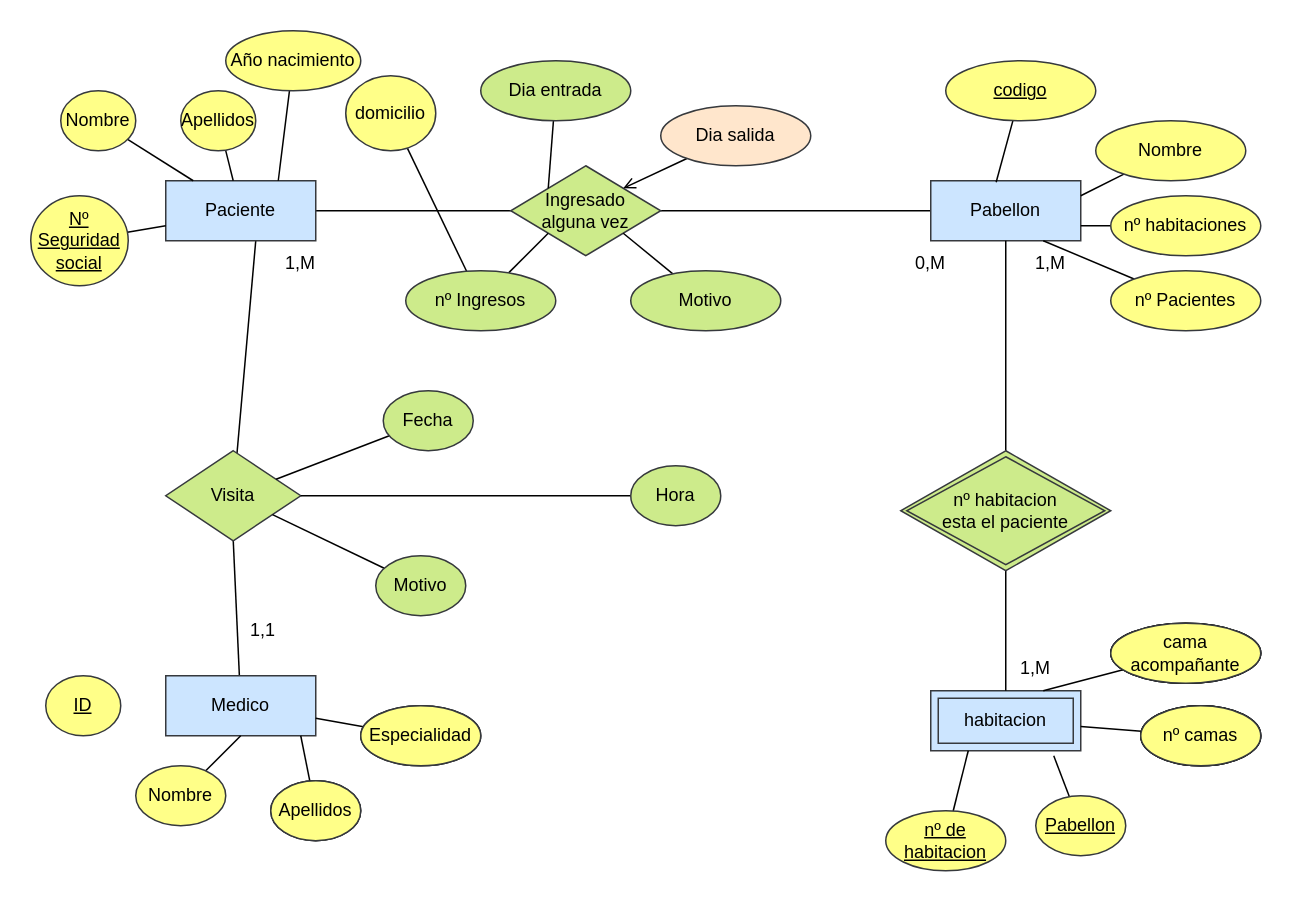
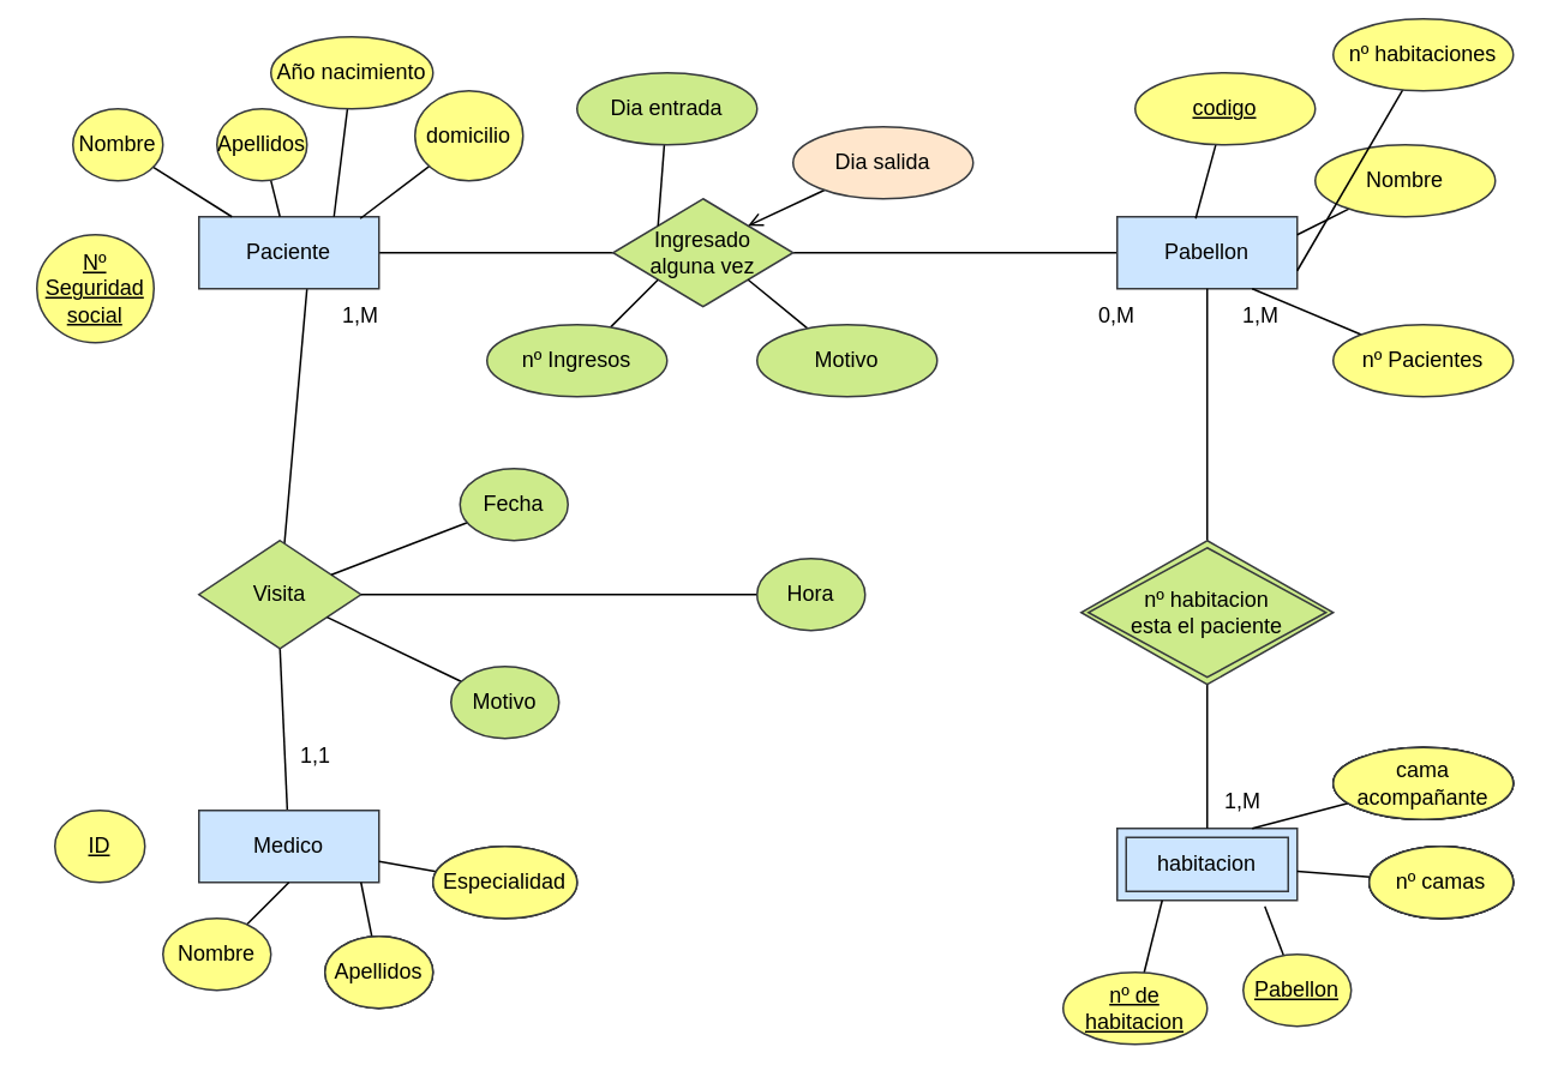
  <mxCell id="0" />
  <mxCell id="1" parent="0" />
  <mxCell id="2" style="edgeStyle=none;rounded=0;orthogonalLoop=1;jettySize=auto;html=1;entryX=0.5;entryY=1;entryDx=0;entryDy=0;endArrow=none;endFill=0;" parent="1" source="3" target="15" edge="1"><mxGeometry relative="1" as="geometry" /></mxCell>
  <mxCell id="3" value="Medico" style="whiteSpace=wrap;html=1;align=center;fillColor=#cce5ff;strokeColor=#36393d;" parent="1" vertex="1"><mxGeometry x="110" y="450" width="100" height="40" as="geometry" /></mxCell>
  <mxCell id="4" style="edgeStyle=none;rounded=0;orthogonalLoop=1;jettySize=auto;html=1;entryX=0.5;entryY=1;entryDx=0;entryDy=0;endArrow=none;endFill=0;" parent="1" source="5" target="3" edge="1"><mxGeometry relative="1" as="geometry" /></mxCell>
  <mxCell id="5" value="Nombre" style="ellipse;whiteSpace=wrap;html=1;align=center;fillColor=#ffff88;strokeColor=#36393d;" parent="1" vertex="1"><mxGeometry x="90" y="510" width="60" height="40" as="geometry" /></mxCell>
  <mxCell id="6" style="edgeStyle=none;rounded=0;orthogonalLoop=1;jettySize=auto;html=1;entryX=0.9;entryY=1;entryDx=0;entryDy=0;entryPerimeter=0;endArrow=none;endFill=0;" parent="1" source="7" target="3" edge="1"><mxGeometry relative="1" as="geometry" /></mxCell>
  <mxCell id="7" value="Apellidos" style="ellipse;whiteSpace=wrap;html=1;align=center;" parent="1" vertex="1"><mxGeometry x="180" y="520" width="60" height="40" as="geometry" /></mxCell>
  <mxCell id="8" style="edgeStyle=none;rounded=0;orthogonalLoop=1;jettySize=auto;html=1;endArrow=none;endFill=0;" parent="1" source="9" target="3" edge="1"><mxGeometry relative="1" as="geometry" /></mxCell>
  <mxCell id="9" value="Especialidad" style="ellipse;whiteSpace=wrap;html=1;align=center;" parent="1" vertex="1"><mxGeometry x="240" y="470" width="80" height="40" as="geometry" /></mxCell>
  <mxCell id="10" value="ID" style="ellipse;whiteSpace=wrap;html=1;align=center;fontStyle=4;fillColor=#ffff88;strokeColor=#36393d;" parent="1" vertex="1"><mxGeometry x="30" y="450" width="50" height="40" as="geometry" /></mxCell>
  <mxCell id="11" style="edgeStyle=none;rounded=0;orthogonalLoop=1;jettySize=auto;html=1;exitX=0;exitY=0.5;exitDx=0;exitDy=0;endArrow=none;endFill=0;" parent="1" source="9" target="9" edge="1"><mxGeometry relative="1" as="geometry" /></mxCell>
  <mxCell id="12" value="Especialidad" style="ellipse;whiteSpace=wrap;html=1;align=center;fillColor=#ffff88;strokeColor=#36393d;" parent="1" vertex="1"><mxGeometry x="240" y="470" width="80" height="40" as="geometry" /></mxCell>
  <mxCell id="13" value="Apellidos" style="ellipse;whiteSpace=wrap;html=1;align=center;fillColor=#ffff88;strokeColor=#36393d;" parent="1" vertex="1"><mxGeometry x="180" y="520" width="60" height="40" as="geometry" /></mxCell>
  <mxCell id="14" style="edgeStyle=none;rounded=0;orthogonalLoop=1;jettySize=auto;html=1;entryX=0.6;entryY=1;entryDx=0;entryDy=0;endArrow=none;endFill=0;entryPerimeter=0;" parent="1" source="15" target="18" edge="1"><mxGeometry relative="1" as="geometry" /></mxCell>
  <mxCell id="15" value="Visita" style="shape=rhombus;perimeter=rhombusPerimeter;whiteSpace=wrap;html=1;align=center;fillColor=#cdeb8b;strokeColor=#36393d;" parent="1" vertex="1"><mxGeometry x="110" y="300" width="90" height="60" as="geometry" /></mxCell>
  <mxCell id="16" value="habitacion" style="shape=ext;margin=3;double=1;whiteSpace=wrap;html=1;align=center;fillColor=#cce5ff;strokeColor=#36393d;" parent="1" vertex="1"><mxGeometry x="620" y="460" width="100" height="40" as="geometry" /></mxCell>
  <mxCell id="17" style="edgeStyle=none;rounded=0;orthogonalLoop=1;jettySize=auto;html=1;entryX=0;entryY=0.5;entryDx=0;entryDy=0;endArrow=none;endFill=0;" parent="1" source="18" target="36" edge="1"><mxGeometry relative="1" as="geometry" /></mxCell>
  <mxCell id="18" value="Paciente" style="whiteSpace=wrap;html=1;align=center;fillColor=#cce5ff;strokeColor=#36393d;" parent="1" vertex="1"><mxGeometry x="110" y="120" width="100" height="40" as="geometry" /></mxCell>
  <mxCell id="19" style="edgeStyle=none;rounded=0;orthogonalLoop=1;jettySize=auto;html=1;endArrow=none;endFill=0;" parent="1" source="20" target="15" edge="1"><mxGeometry relative="1" as="geometry" /></mxCell>
  <mxCell id="20" value="Fecha" style="ellipse;whiteSpace=wrap;html=1;align=center;fillColor=#cdeb8b;strokeColor=#36393d;" parent="1" vertex="1"><mxGeometry x="255" y="260" width="60" height="40" as="geometry" /></mxCell>
  <mxCell id="21" style="edgeStyle=none;rounded=0;orthogonalLoop=1;jettySize=auto;html=1;entryX=1;entryY=0.5;entryDx=0;entryDy=0;endArrow=none;endFill=0;" parent="1" source="22" target="15" edge="1"><mxGeometry relative="1" as="geometry" /></mxCell>
  <mxCell id="22" value="Hora" style="ellipse;whiteSpace=wrap;html=1;align=center;fillColor=#cdeb8b;strokeColor=#36393d;" parent="1" vertex="1"><mxGeometry x="420" y="310" width="60" height="40" as="geometry" /></mxCell>
  <mxCell id="23" style="edgeStyle=none;rounded=0;orthogonalLoop=1;jettySize=auto;html=1;endArrow=none;endFill=0;" parent="1" source="24" target="15" edge="1"><mxGeometry relative="1" as="geometry" /></mxCell>
  <mxCell id="24" value="Motivo" style="ellipse;whiteSpace=wrap;html=1;align=center;fillColor=#cdeb8b;strokeColor=#36393d;" parent="1" vertex="1"><mxGeometry x="250" y="370" width="60" height="40" as="geometry" /></mxCell>
- <mxCell id="25" style="edgeStyle=none;rounded=0;orthogonalLoop=1;jettySize=auto;html=1;endArrow=none;endFill=0;" parent="1" source="26" target="45" edge="1"><mxGeometry relative="1" as="geometry" /></mxCell>
+ <mxCell id="25" style="edgeStyle=none;rounded=0;orthogonalLoop=1;jettySize=auto;html=1;entryX=0.896;entryY=0.025;entryDx=0;entryDy=0;entryPerimeter=0;endArrow=none;endFill=0;" parent="1" source="26" target="18" edge="1"><mxGeometry relative="1" as="geometry" /></mxCell>
  <mxCell id="26" value="domicilio" style="ellipse;whiteSpace=wrap;html=1;align=center;fillColor=#ffff88;strokeColor=#36393d;" parent="1" vertex="1"><mxGeometry x="230" y="50" width="60" height="50" as="geometry" /></mxCell>
  <mxCell id="27" style="edgeStyle=none;rounded=0;orthogonalLoop=1;jettySize=auto;html=1;endArrow=none;endFill=0;" parent="1" source="28" target="18" edge="1"><mxGeometry relative="1" as="geometry" /></mxCell>
  <mxCell id="28" value="Apellidos" style="ellipse;whiteSpace=wrap;html=1;align=center;fillColor=#ffff88;strokeColor=#36393d;" parent="1" vertex="1"><mxGeometry x="120" y="60" width="50" height="40" as="geometry" /></mxCell>
  <mxCell id="29" style="edgeStyle=none;rounded=0;orthogonalLoop=1;jettySize=auto;html=1;endArrow=none;endFill=0;" parent="1" source="30" target="18" edge="1"><mxGeometry relative="1" as="geometry" /></mxCell>
  <mxCell id="30" value="Nombre" style="ellipse;whiteSpace=wrap;html=1;align=center;fillColor=#ffff88;strokeColor=#36393d;" parent="1" vertex="1"><mxGeometry x="40" y="60" width="50" height="40" as="geometry" /></mxCell>
- <mxCell id="31" style="edgeStyle=none;rounded=0;orthogonalLoop=1;jettySize=auto;html=1;entryX=0;entryY=0.75;entryDx=0;entryDy=0;endArrow=none;endFill=0;" parent="1" source="32" target="18" edge="1"><mxGeometry relative="1" as="geometry" /></mxCell>
  <mxCell id="32" value="Nº Seguridad social" style="ellipse;whiteSpace=wrap;html=1;align=center;fontStyle=4;fillColor=#ffff88;strokeColor=#36393d;" parent="1" vertex="1"><mxGeometry x="20" y="130" width="65" height="60" as="geometry" /></mxCell>
  <mxCell id="33" style="edgeStyle=none;rounded=0;orthogonalLoop=1;jettySize=auto;html=1;entryX=0.75;entryY=0;entryDx=0;entryDy=0;endArrow=none;endFill=0;" parent="1" source="34" target="18" edge="1"><mxGeometry relative="1" as="geometry" /></mxCell>
  <mxCell id="34" value="Año nacimiento" style="ellipse;whiteSpace=wrap;html=1;align=center;fillColor=#ffff88;strokeColor=#36393d;" parent="1" vertex="1"><mxGeometry x="150" y="20" width="90" height="40" as="geometry" /></mxCell>
  <mxCell id="35" style="edgeStyle=none;rounded=0;orthogonalLoop=1;jettySize=auto;html=1;entryX=0;entryY=0.5;entryDx=0;entryDy=0;endArrow=none;endFill=0;" parent="1" source="36" target="37" edge="1"><mxGeometry relative="1" as="geometry" /></mxCell>
  <mxCell id="36" value="Ingresado&lt;br&gt;alguna vez" style="shape=rhombus;perimeter=rhombusPerimeter;whiteSpace=wrap;html=1;align=center;fillColor=#cdeb8b;strokeColor=#36393d;" parent="1" vertex="1"><mxGeometry x="340" y="110" width="100" height="60" as="geometry" /></mxCell>
  <mxCell id="37" value="Pabellon" style="whiteSpace=wrap;html=1;align=center;fillColor=#cce5ff;strokeColor=#36393d;" parent="1" vertex="1"><mxGeometry x="620" y="120" width="100" height="40" as="geometry" /></mxCell>
  <mxCell id="38" style="edgeStyle=none;rounded=0;orthogonalLoop=1;jettySize=auto;html=1;entryX=0;entryY=0;entryDx=0;entryDy=0;endArrow=none;endFill=0;" parent="1" source="39" target="36" edge="1"><mxGeometry relative="1" as="geometry" /></mxCell>
  <mxCell id="39" value="Dia entrada" style="ellipse;whiteSpace=wrap;html=1;align=center;fillColor=#cdeb8b;strokeColor=#36393d;" parent="1" vertex="1"><mxGeometry x="320" y="40" width="100" height="40" as="geometry" /></mxCell>
  <mxCell id="40" style="edgeStyle=none;rounded=0;orthogonalLoop=1;jettySize=auto;html=1;entryX=1;entryY=0;entryDx=0;entryDy=0;endArrow=open;endFill=0;" parent="1" source="41" target="36" edge="1"><mxGeometry relative="1" as="geometry" /></mxCell>
  <mxCell id="41" value="Dia salida" style="ellipse;whiteSpace=wrap;html=1;align=center;fillColor=#ffe6cc;strokeColor=#36393d;" parent="1" vertex="1"><mxGeometry x="440" y="70" width="100" height="40" as="geometry" /></mxCell>
  <mxCell id="42" style="edgeStyle=none;rounded=0;orthogonalLoop=1;jettySize=auto;html=1;entryX=1;entryY=1;entryDx=0;entryDy=0;endArrow=none;endFill=0;" parent="1" source="43" target="36" edge="1"><mxGeometry relative="1" as="geometry" /></mxCell>
  <mxCell id="43" value="Motivo" style="ellipse;whiteSpace=wrap;html=1;align=center;fillColor=#cdeb8b;strokeColor=#36393d;" parent="1" vertex="1"><mxGeometry x="420" y="180" width="100" height="40" as="geometry" /></mxCell>
  <mxCell id="44" style="edgeStyle=none;rounded=0;orthogonalLoop=1;jettySize=auto;html=1;entryX=0;entryY=1;entryDx=0;entryDy=0;endArrow=none;endFill=0;" parent="1" source="45" target="36" edge="1"><mxGeometry relative="1" as="geometry" /></mxCell>
  <mxCell id="45" value="nº Ingresos" style="ellipse;whiteSpace=wrap;html=1;align=center;fillColor=#cdeb8b;strokeColor=#36393d;" parent="1" vertex="1"><mxGeometry x="270" y="180" width="100" height="40" as="geometry" /></mxCell>
  <mxCell id="46" style="edgeStyle=none;rounded=0;orthogonalLoop=1;jettySize=auto;html=1;entryX=0.436;entryY=0.025;entryDx=0;entryDy=0;entryPerimeter=0;endArrow=none;endFill=0;" parent="1" source="47" target="37" edge="1"><mxGeometry relative="1" as="geometry" /></mxCell>
  <mxCell id="47" value="codigo" style="ellipse;whiteSpace=wrap;html=1;align=center;fontStyle=4;fillColor=#ffff88;strokeColor=#36393d;" parent="1" vertex="1"><mxGeometry x="630" y="40" width="100" height="40" as="geometry" /></mxCell>
  <mxCell id="48" style="edgeStyle=none;rounded=0;orthogonalLoop=1;jettySize=auto;html=1;entryX=1;entryY=0.25;entryDx=0;entryDy=0;endArrow=none;endFill=0;" parent="1" source="49" target="37" edge="1"><mxGeometry relative="1" as="geometry" /></mxCell>
  <mxCell id="49" value="Nombre" style="ellipse;whiteSpace=wrap;html=1;align=center;fillColor=#ffff88;strokeColor=#36393d;" parent="1" vertex="1"><mxGeometry x="730" y="80" width="100" height="40" as="geometry" /></mxCell>
  <mxCell id="50" style="edgeStyle=none;rounded=0;orthogonalLoop=1;jettySize=auto;html=1;entryX=1;entryY=0.75;entryDx=0;entryDy=0;endArrow=none;endFill=0;" parent="1" source="51" target="37" edge="1"><mxGeometry relative="1" as="geometry" /></mxCell>
- <mxCell id="51" value="nº habitaciones" style="ellipse;whiteSpace=wrap;html=1;align=center;fillColor=#ffff88;strokeColor=#36393d;" parent="1" vertex="1"><mxGeometry x="740" y="130" width="100" height="40" as="geometry" /></mxCell>
+ <mxCell id="51" value="nº habitaciones" style="ellipse;whiteSpace=wrap;html=1;align=center;fillColor=#ffff88;strokeColor=#36393d;" parent="1" vertex="1"><mxGeometry x="740" y="10" width="100" height="40" as="geometry" /></mxCell>
  <mxCell id="52" style="edgeStyle=none;rounded=0;orthogonalLoop=1;jettySize=auto;html=1;entryX=0.75;entryY=1;entryDx=0;entryDy=0;endArrow=none;endFill=0;" parent="1" source="53" target="37" edge="1"><mxGeometry relative="1" as="geometry" /></mxCell>
  <mxCell id="53" value="nº Pacientes" style="ellipse;whiteSpace=wrap;html=1;align=center;fillColor=#ffff88;strokeColor=#36393d;" parent="1" vertex="1"><mxGeometry x="740" y="180" width="100" height="40" as="geometry" /></mxCell>
  <mxCell id="54" style="edgeStyle=none;rounded=0;orthogonalLoop=1;jettySize=auto;html=1;entryX=0.5;entryY=1;entryDx=0;entryDy=0;endArrow=none;endFill=0;" parent="1" source="56" target="37" edge="1"><mxGeometry relative="1" as="geometry" /></mxCell>
  <mxCell id="55" style="edgeStyle=none;rounded=0;orthogonalLoop=1;jettySize=auto;html=1;entryX=0.5;entryY=0;entryDx=0;entryDy=0;endArrow=none;endFill=0;" parent="1" source="56" target="16" edge="1"><mxGeometry relative="1" as="geometry" /></mxCell>
  <mxCell id="56" value="nº habitacion&lt;br&gt;esta el paciente" style="shape=rhombus;double=1;perimeter=rhombusPerimeter;whiteSpace=wrap;html=1;align=center;fillColor=#cdeb8b;strokeColor=#36393d;" parent="1" vertex="1"><mxGeometry x="600" y="300" width="140" height="80" as="geometry" /></mxCell>
  <mxCell id="57" style="edgeStyle=none;rounded=0;orthogonalLoop=1;jettySize=auto;html=1;entryX=0.25;entryY=1;entryDx=0;entryDy=0;endArrow=none;endFill=0;" parent="1" source="58" target="16" edge="1"><mxGeometry relative="1" as="geometry" /></mxCell>
  <mxCell id="58" value="nº de habitacion" style="ellipse;whiteSpace=wrap;html=1;align=center;fontStyle=4;fillColor=#ffff88;strokeColor=#36393d;" parent="1" vertex="1"><mxGeometry x="590" y="540" width="80" height="40" as="geometry" /></mxCell>
  <mxCell id="59" style="edgeStyle=none;rounded=0;orthogonalLoop=1;jettySize=auto;html=1;entryX=0.82;entryY=1.085;entryDx=0;entryDy=0;entryPerimeter=0;endArrow=none;endFill=0;" parent="1" source="60" target="16" edge="1"><mxGeometry relative="1" as="geometry" /></mxCell>
  <mxCell id="60" value="Pabellon" style="ellipse;whiteSpace=wrap;html=1;align=center;fontStyle=4;fillColor=#ffff88;strokeColor=#36393d;" parent="1" vertex="1"><mxGeometry x="690" y="530" width="60" height="40" as="geometry" /></mxCell>
  <mxCell id="61" style="edgeStyle=none;rounded=0;orthogonalLoop=1;jettySize=auto;html=1;entryX=0.75;entryY=0;entryDx=0;entryDy=0;endArrow=none;endFill=0;" parent="1" source="62" target="16" edge="1"><mxGeometry relative="1" as="geometry" /></mxCell>
  <mxCell id="62" value="camas acompañante" style="ellipse;whiteSpace=wrap;html=1;align=center;" parent="1" vertex="1"><mxGeometry x="740" y="415" width="100" height="40" as="geometry" /></mxCell>
  <mxCell id="63" style="edgeStyle=none;rounded=0;orthogonalLoop=1;jettySize=auto;html=1;endArrow=none;endFill=0;" parent="1" source="64" target="16" edge="1"><mxGeometry relative="1" as="geometry" /></mxCell>
  <mxCell id="64" value="nº camas" style="ellipse;whiteSpace=wrap;html=1;align=center;" parent="1" vertex="1"><mxGeometry x="760" y="470" width="80" height="40" as="geometry" /></mxCell>
  <mxCell id="65" value="nº camas" style="ellipse;whiteSpace=wrap;html=1;align=center;" parent="1" vertex="1"><mxGeometry x="760" y="470" width="80" height="40" as="geometry" /></mxCell>
  <mxCell id="66" value="camas acompañante" style="ellipse;whiteSpace=wrap;html=1;align=center;" parent="1" vertex="1"><mxGeometry x="740" y="415" width="100" height="40" as="geometry" /></mxCell>
  <mxCell id="67" value="nº camas" style="ellipse;whiteSpace=wrap;html=1;align=center;fillColor=#ffff88;strokeColor=#36393d;" parent="1" vertex="1"><mxGeometry x="760" y="470" width="80" height="40" as="geometry" /></mxCell>
  <mxCell id="68" value="cama acompañante" style="ellipse;whiteSpace=wrap;html=1;align=center;fillColor=#ffff88;strokeColor=#36393d;" parent="1" vertex="1"><mxGeometry x="740" y="415" width="100" height="40" as="geometry" /></mxCell>
  <mxCell id="69" value="1,1" style="text;html=1;strokeColor=none;fillColor=none;align=center;verticalAlign=middle;whiteSpace=wrap;rounded=0;" parent="1" vertex="1"><mxGeometry x="145" y="405" width="60" height="30" as="geometry" /></mxCell>
  <mxCell id="70" value="1,M" style="text;html=1;strokeColor=none;fillColor=none;align=center;verticalAlign=middle;whiteSpace=wrap;rounded=0;" parent="1" vertex="1"><mxGeometry x="170" y="160" width="60" height="30" as="geometry" /></mxCell>
  <mxCell id="71" value="0,M" style="text;html=1;strokeColor=none;fillColor=none;align=center;verticalAlign=middle;whiteSpace=wrap;rounded=0;" parent="1" vertex="1"><mxGeometry x="590" y="160" width="60" height="30" as="geometry" /></mxCell>
  <mxCell id="72" value="1,M" style="text;html=1;strokeColor=none;fillColor=none;align=center;verticalAlign=middle;whiteSpace=wrap;rounded=0;" parent="1" vertex="1"><mxGeometry x="670" y="155" width="60" height="40" as="geometry" /></mxCell>
  <mxCell id="73" value="1,M" style="text;html=1;strokeColor=none;fillColor=none;align=center;verticalAlign=middle;whiteSpace=wrap;rounded=0;" parent="1" vertex="1"><mxGeometry x="660" y="430" width="60" height="30" as="geometry" /></mxCell>
